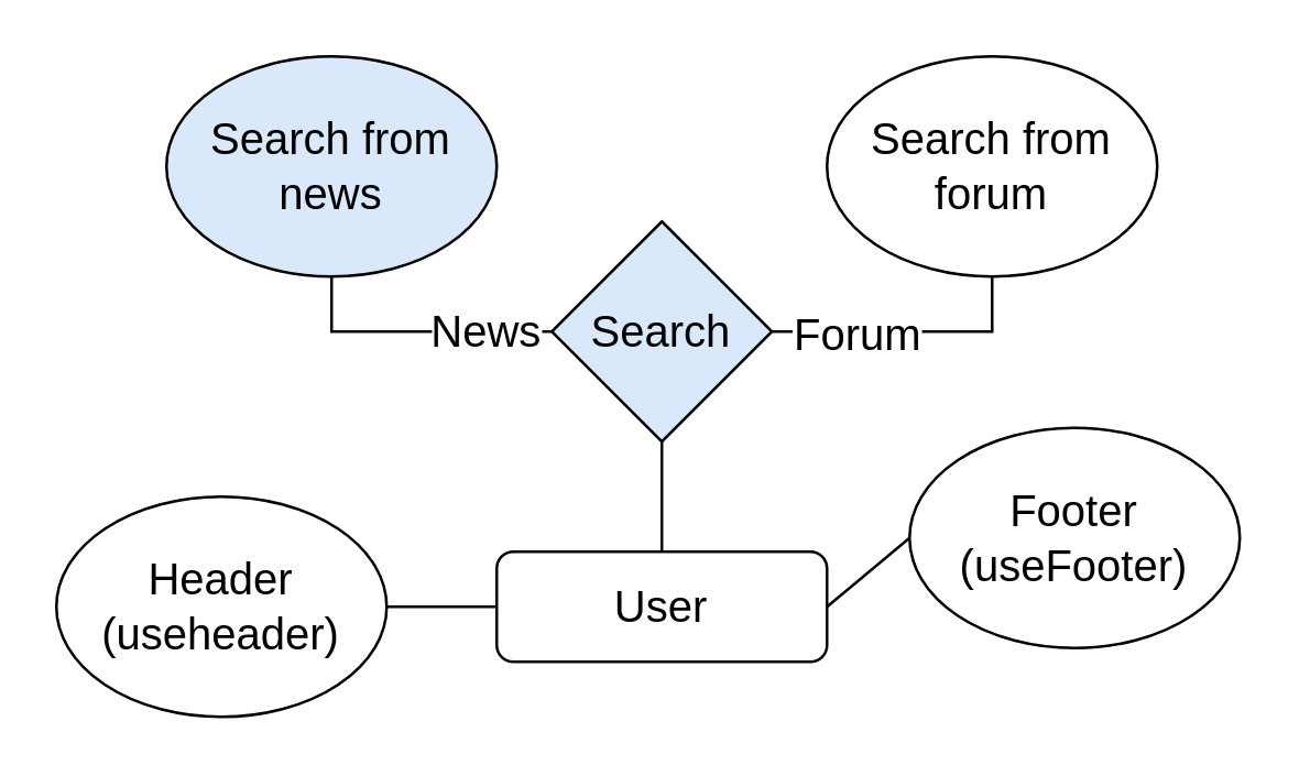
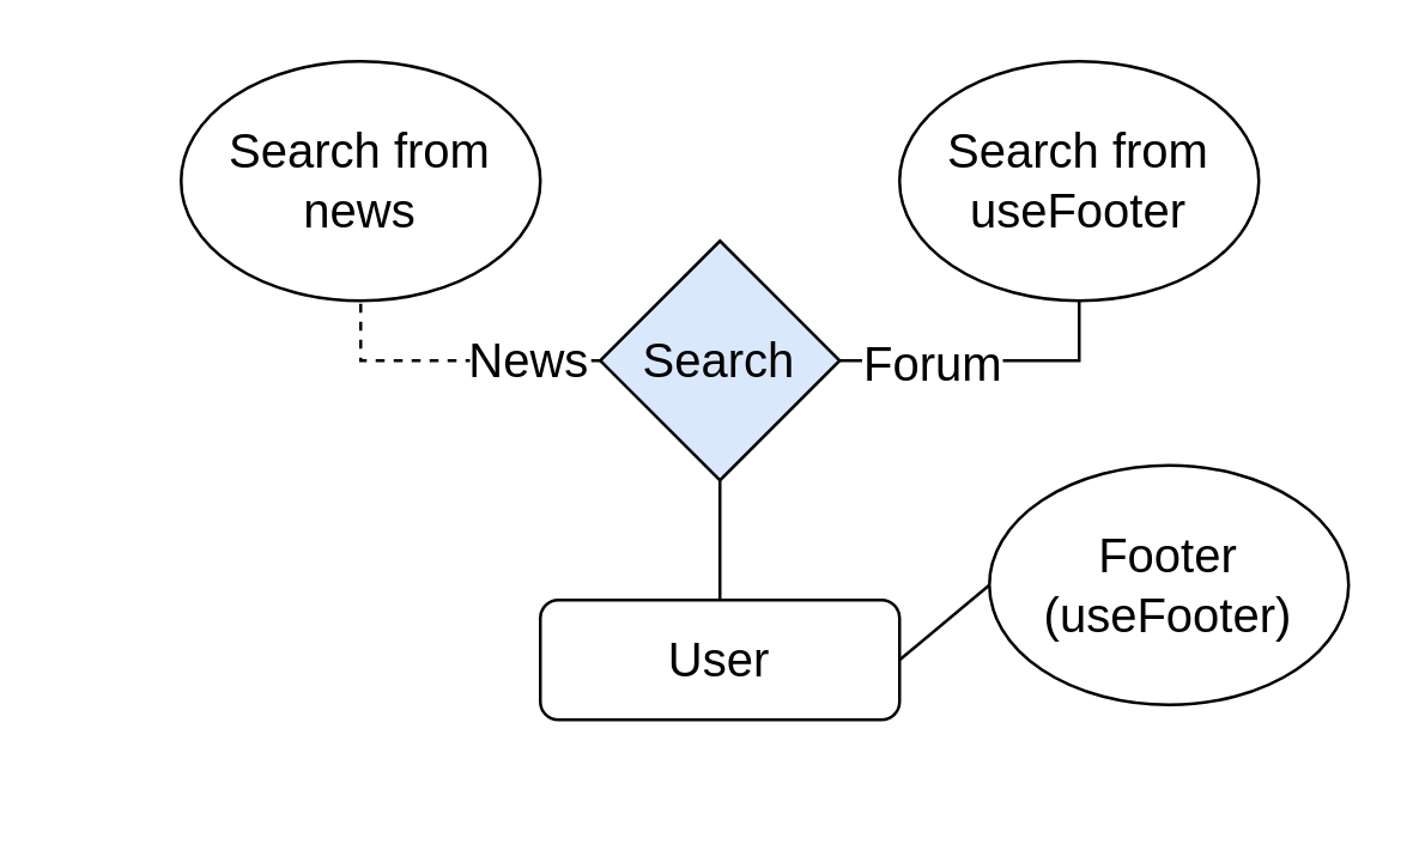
  <mxCell id="0" />
  <mxCell id="1" parent="0" />
  <mxCell id="2" value="&lt;font style=&quot;font-size: 16px;&quot;&gt;User&lt;/font&gt;" style="rounded=1;whiteSpace=wrap;html=1;" vertex="1" parent="1"><mxGeometry x="180" y="200" width="120" height="40" as="geometry" /></mxCell>
  <mxCell id="3" value="" style="endArrow=none;html=1;rounded=0;fontSize=16;exitX=0.5;exitY=0;exitDx=0;exitDy=0;" edge="1" parent="1" source="2" target="4"><mxGeometry width="50" height="50" relative="1" as="geometry"><mxPoint x="210" y="110" as="sourcePoint" /><mxPoint x="260" y="60" as="targetPoint" /></mxGeometry></mxCell>
  <mxCell id="4" value="Search" style="rhombus;whiteSpace=wrap;html=1;fontSize=16;fillColor=#dae8fc;" vertex="1" parent="1"><mxGeometry x="200" y="80" width="80" height="80" as="geometry" /></mxCell>
- <mxCell id="5" value="Search from news" style="ellipse;whiteSpace=wrap;html=1;fontSize=16;fillColor=#dae8fc;" vertex="1" parent="1"><mxGeometry x="60" y="20" width="120" height="80" as="geometry" /></mxCell>
- <mxCell id="6" value="Search from forum" style="ellipse;whiteSpace=wrap;html=1;fontSize=16;" vertex="1" parent="1"><mxGeometry x="300" y="20" width="120" height="80" as="geometry" /></mxCell>
- <mxCell id="7" value="" style="endArrow=none;html=1;rounded=0;fontSize=16;exitX=0;exitY=0.5;exitDx=0;exitDy=0;entryX=0.5;entryY=1;entryDx=0;entryDy=0;" edge="1" parent="1" source="4" target="5"><mxGeometry width="50" height="50" relative="1" as="geometry"><mxPoint x="210" y="110" as="sourcePoint" /><mxPoint x="260" y="60" as="targetPoint" /><Array as="points"><mxPoint x="120" y="120" /></Array></mxGeometry></mxCell>
+ <mxCell id="5" value="Search from news" style="ellipse;whiteSpace=wrap;html=1;fontSize=16;" vertex="1" parent="1"><mxGeometry x="60" y="20" width="120" height="80" as="geometry" /></mxCell>
+ <mxCell id="6" value="Search from useFooter" style="ellipse;whiteSpace=wrap;html=1;fontSize=16;" vertex="1" parent="1"><mxGeometry x="300" y="20" width="120" height="80" as="geometry" /></mxCell>
+ <mxCell id="7" value="" style="endArrow=none;html=1;rounded=0;fontSize=16;exitX=0;exitY=0.5;exitDx=0;exitDy=0;entryX=0.5;entryY=1;entryDx=0;entryDy=0;dashed=1;" edge="1" parent="1" source="4" target="5"><mxGeometry width="50" height="50" relative="1" as="geometry"><mxPoint x="210" y="110" as="sourcePoint" /><mxPoint x="260" y="60" as="targetPoint" /><Array as="points"><mxPoint x="120" y="120" /></Array></mxGeometry></mxCell>
  <mxCell id="8" value="News" style="edgeLabel;html=1;align=center;verticalAlign=middle;resizable=0;points=[];fontSize=16;" vertex="1" connectable="0" parent="7"><mxGeometry x="-0.5" y="-1" relative="1" as="geometry"><mxPoint as="offset" /></mxGeometry></mxCell>
  <mxCell id="9" value="" style="endArrow=none;html=1;rounded=0;fontSize=16;exitX=1;exitY=0.5;exitDx=0;exitDy=0;entryX=0.5;entryY=1;entryDx=0;entryDy=0;" edge="1" parent="1" source="4" target="6"><mxGeometry width="50" height="50" relative="1" as="geometry"><mxPoint x="210" y="110" as="sourcePoint" /><mxPoint x="260" y="60" as="targetPoint" /><Array as="points"><mxPoint x="360" y="120" /></Array></mxGeometry></mxCell>
  <mxCell id="10" value="Forum" style="edgeLabel;html=1;align=center;verticalAlign=middle;resizable=0;points=[];fontSize=16;" vertex="1" connectable="0" parent="9"><mxGeometry x="-0.58" y="2" relative="1" as="geometry"><mxPoint x="9" y="2" as="offset" /></mxGeometry></mxCell>
- <mxCell id="11" value="Header&lt;br&gt;(useheader)" style="ellipse;whiteSpace=wrap;html=1;fontSize=16;" vertex="1" parent="1"><mxGeometry x="20" y="180" width="120" height="80" as="geometry" /></mxCell>
  <mxCell id="12" value="Footer&lt;br&gt;(useFooter)" style="ellipse;whiteSpace=wrap;html=1;fontSize=16;" vertex="1" parent="1"><mxGeometry x="330" y="155" width="120" height="80" as="geometry" /></mxCell>
- <mxCell id="13" value="" style="endArrow=none;html=1;rounded=0;fontSize=16;exitX=1;exitY=0.5;exitDx=0;exitDy=0;entryX=0;entryY=0.5;entryDx=0;entryDy=0;" edge="1" parent="1" source="11" target="2"><mxGeometry width="50" height="50" relative="1" as="geometry"><mxPoint x="210" y="90" as="sourcePoint" /><mxPoint x="260" y="40" as="targetPoint" /></mxGeometry></mxCell>
  <mxCell id="14" value="" style="endArrow=none;html=1;rounded=0;fontSize=16;exitX=1;exitY=0.5;exitDx=0;exitDy=0;entryX=0;entryY=0.5;entryDx=0;entryDy=0;" edge="1" parent="1" source="2" target="12"><mxGeometry width="50" height="50" relative="1" as="geometry"><mxPoint x="210" y="90" as="sourcePoint" /><mxPoint x="260" y="40" as="targetPoint" /></mxGeometry></mxCell>
